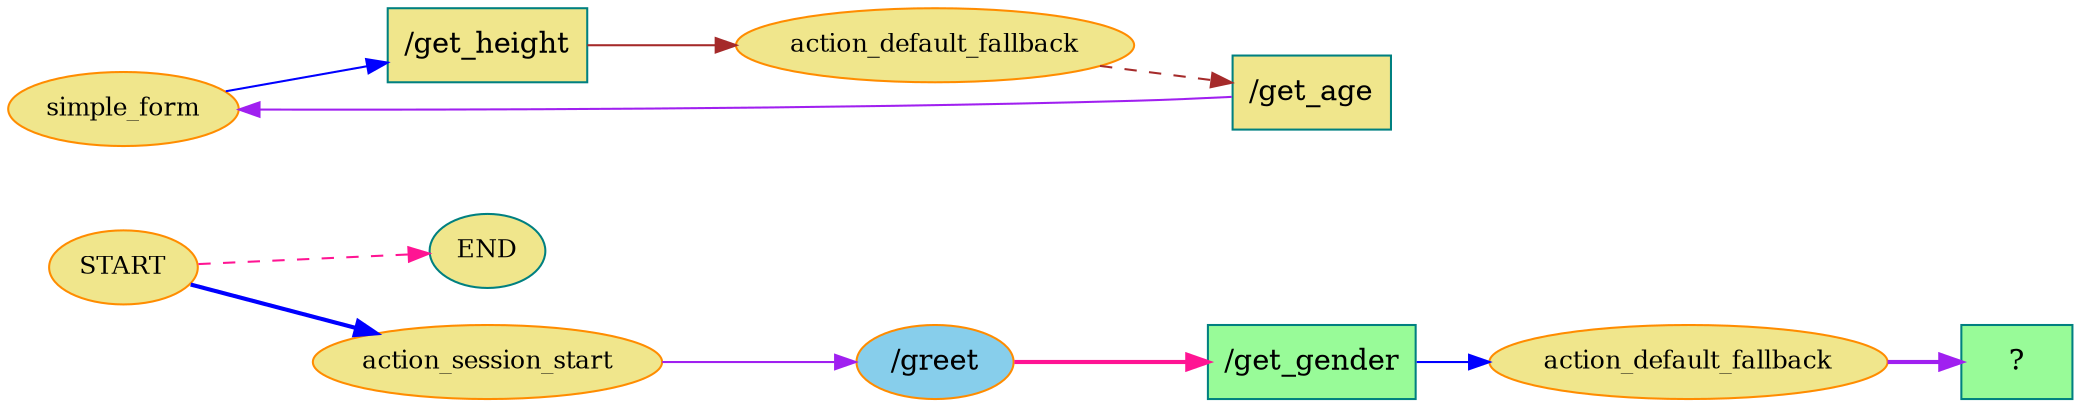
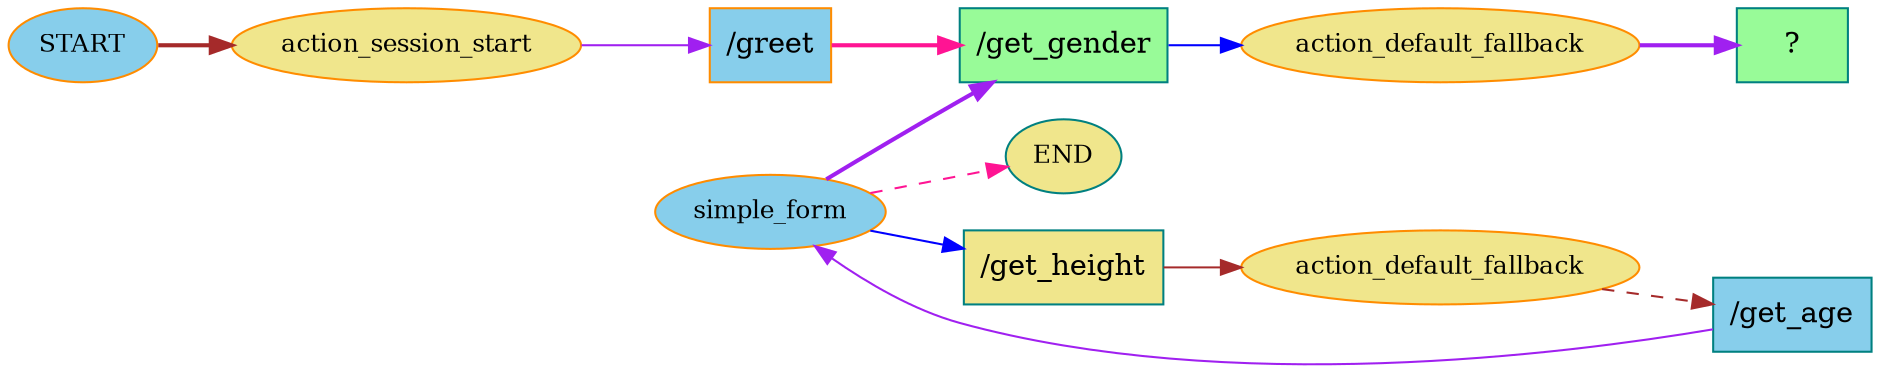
  digraph {
    rankdir=LR
    node [color=darkorange fillcolor=khaki fontsize=12 style=filled]
    edge [color=purple style=solid]
-   n1 [label=START]
+   n1 [fillcolor=skyblue label=START]
    n2 [color=teal label=END]
    n3 [label=action_session_start]
-   n4 [fillcolor=skyblue label="/greet" shape=ellipse fontsize=""]
+   n4 [fillcolor=skyblue label="/greet" shape=rect fontsize=""]
    n5 [color=teal fillcolor=palegreen label="/get_gender" shape=rect fontsize=""]
-   n6 [label=simple_form]
+   n6 [fillcolor=skyblue label=simple_form]
    n7 [color=teal label="/get_height" shape=rect fontsize=""]
    n8 [label=action_default_fallback]
    n9 [label=action_default_fallback]
-   n10 [color=teal label="/get_age" shape=rect fontsize=""]
+   n10 [color=teal fillcolor=skyblue label="/get_age" shape=rect fontsize=""]
    n11 [color=teal fillcolor=palegreen label="  ?  " shape=rect fontsize=""]
-   n1 -> n2 [color=deeppink style=dashed]
-   n1 -> n3 [color=blue style=bold]
+   n6 -> n2 [color=deeppink style=dashed]
+   n1 -> n3 [color=brown style=bold]
    n3 -> n4
    n4 -> n5 [color=deeppink style=bold]
    n5 -> n9 [color=blue]
+   n6 -> n5 [style=bold]
    n6 -> n7 [color=blue]
    n7 -> n8 [color=brown]
    n8 -> n10 [color=brown style=dashed]
    n9 -> n11 [style=bold]
    n10 -> n6
  }
